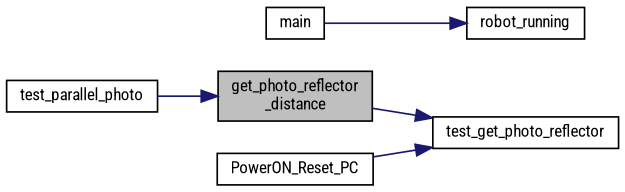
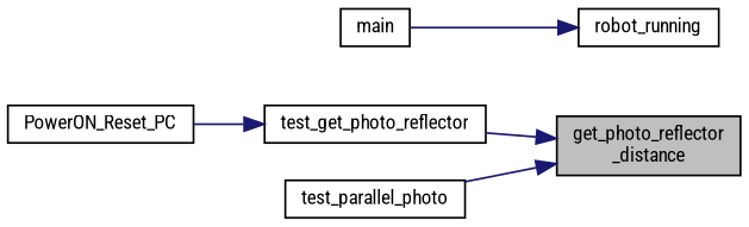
  digraph {
    fontname="Roboto Condensed"
    rankdir=RL
    node [color=black fillcolor=white fontname="Roboto Condensed" fontsize=10 shape=record style=filled]
    edge [color=midnightblue dir=back fontname="Roboto Condensed" fontsize=10 labelfontname=Helvetica labelfontsize=10 style=solid]
    n1 [fillcolor=grey75 fontcolor=black height=0.2 label="get_photo_reflector\l_distance" width=0.4]
    n2 [height=0.2 label=test_get_photo_reflector width=0.4]
    n3 [height=0.2 label=test_parallel_photo width=0.4]
    n4 [height=0.2 label=robot_running width=0.4]
    n5 [height=0.2 label=main width=0.4]
    n6 [height=0.2 label=PowerON_Reset_PC width=0.4]
-   n2 -> n1
+   n1 -> n2
    n1 -> n3
    n2 -> n6
    n4 -> n5
  }
